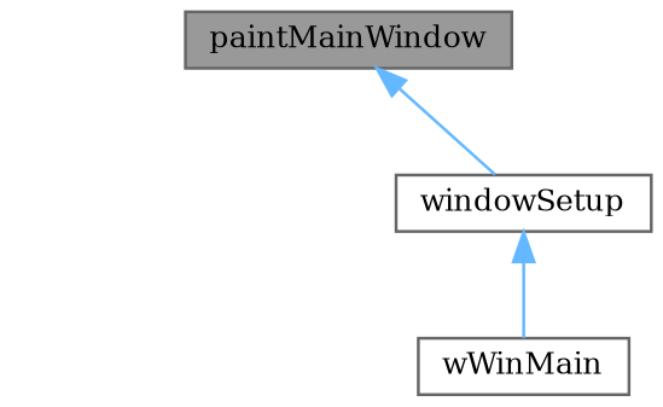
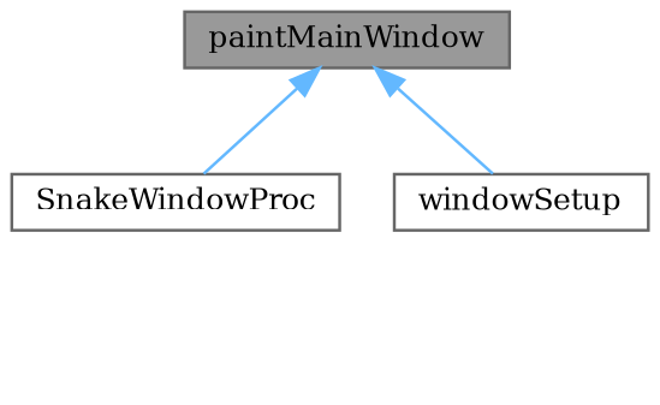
  digraph {
    fontname="DejaVu Serif"
    rankdir=TB
    node [color=grey40 fillcolor=white fontname="DejaVu Serif" fontsize=10 shape=box style=filled]
    edge [color=steelblue1 dir=back fontname="DejaVu Serif" fontsize=10 labelfontname=Helvetica labelfontsize=10 style=solid]
    n1 [color=gray40 fillcolor=grey60 fontcolor=black height=0.2 label=paintMainWindow width=0.4]
+   n2 [height=0.2 label=SnakeWindowProc width=0.4]
    n3 [height=0.2 label=windowSetup width=0.4]
-   n4 [height=0.2 label=wWinMain width=0.4]
+   n1 -> n2
    n1 -> n3
-   n3 -> n4
  }
